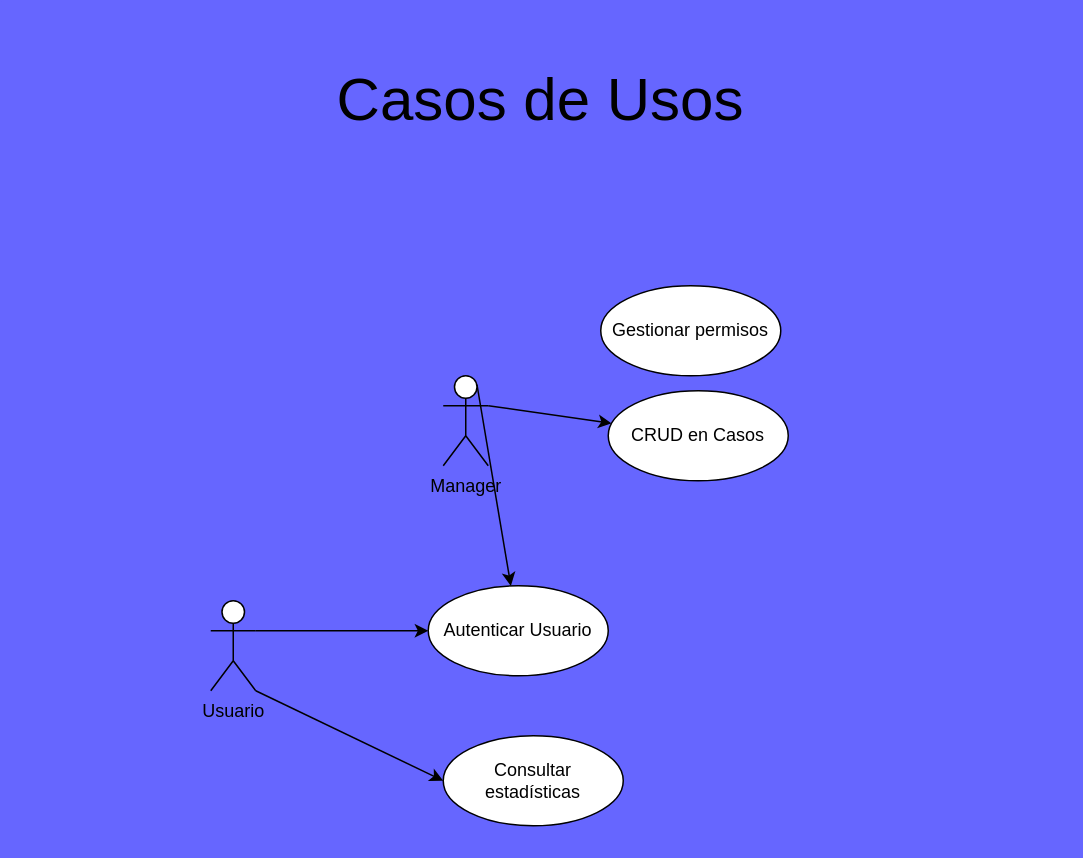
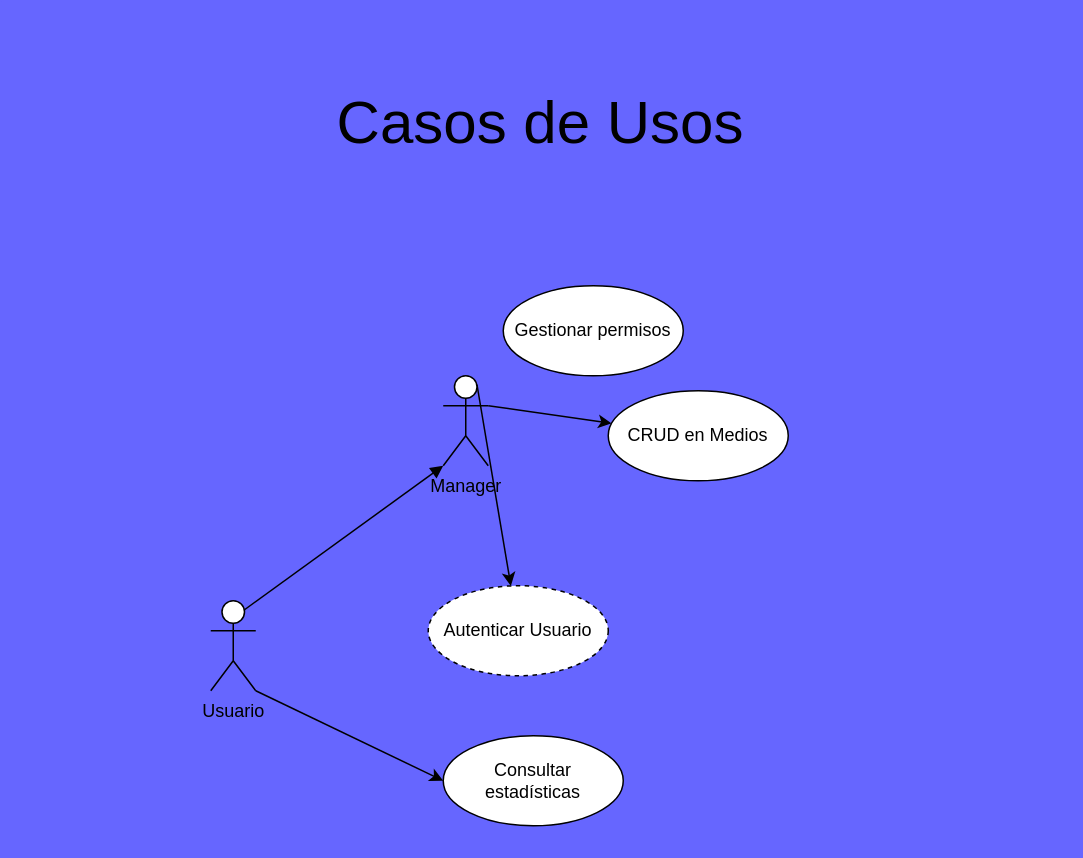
  <mxCell id="0" />
  <mxCell id="1" parent="0" />
- <mxCell id="3" style="edgeStyle=none;html=1;exitX=1;exitY=0.333;exitDx=0;exitDy=0;exitPerimeter=0;entryX=0;entryY=0.5;entryDx=0;entryDy=0;" edge="1" parent="1" source="5" target="9"><mxGeometry relative="1" as="geometry"><mxPoint x="240" y="430" as="targetPoint" /></mxGeometry></mxCell>
+ <mxCell id="2" style="edgeStyle=none;html=1;exitX=0.75;exitY=0.1;exitDx=0;exitDy=0;exitPerimeter=0;entryX=0;entryY=1;entryDx=0;entryDy=0;entryPerimeter=0;endArrow=block;endFill=1;" edge="1" parent="1" source="5" target="8"><mxGeometry relative="1" as="geometry" /></mxCell>
  <mxCell id="4" style="edgeStyle=none;html=1;exitX=1;exitY=1;exitDx=0;exitDy=0;exitPerimeter=0;entryX=0;entryY=0.5;entryDx=0;entryDy=0;" edge="1" parent="1" source="5" target="11"><mxGeometry relative="1" as="geometry" /></mxCell>
  <mxCell id="5" value="Usuario" style="shape=umlActor;verticalLabelPosition=bottom;verticalAlign=top;html=1;" vertex="1" parent="1"><mxGeometry x="140" y="400" width="30" height="60" as="geometry" /></mxCell>
  <mxCell id="6" style="edgeStyle=none;html=1;exitX=1;exitY=0.333;exitDx=0;exitDy=0;exitPerimeter=0;" edge="1" parent="1" source="8" target="10"><mxGeometry relative="1" as="geometry" /></mxCell>
  <mxCell id="7" style="edgeStyle=none;html=1;exitX=0.75;exitY=0.1;exitDx=0;exitDy=0;exitPerimeter=0;" edge="1" parent="1" source="8" target="9"><mxGeometry relative="1" as="geometry" /></mxCell>
  <mxCell id="8" value="Manager" style="shape=umlActor;verticalLabelPosition=bottom;verticalAlign=top;html=1;" vertex="1" parent="1"><mxGeometry x="295" y="250" width="30" height="60" as="geometry" /></mxCell>
- <mxCell id="9" value="Autenticar Usuario" style="ellipse;whiteSpace=wrap;html=1;" vertex="1" parent="1"><mxGeometry x="285" y="390" width="120" height="60" as="geometry" /></mxCell>
- <mxCell id="10" value="CRUD en Casos" style="ellipse;whiteSpace=wrap;html=1;" vertex="1" parent="1"><mxGeometry x="405" y="260" width="120" height="60" as="geometry" /></mxCell>
+ <mxCell id="9" value="Autenticar Usuario" style="ellipse;whiteSpace=wrap;html=1;dashed=1;" vertex="1" parent="1"><mxGeometry x="285" y="390" width="120" height="60" as="geometry" /></mxCell>
+ <mxCell id="10" value="CRUD en Medios" style="ellipse;whiteSpace=wrap;html=1;" vertex="1" parent="1"><mxGeometry x="405" y="260" width="120" height="60" as="geometry" /></mxCell>
  <mxCell id="11" value="Consultar estadísticas" style="ellipse;whiteSpace=wrap;html=1;" vertex="1" parent="1"><mxGeometry x="295" y="490" width="120" height="60" as="geometry" /></mxCell>
- <mxCell id="12" value="Gestionar permisos" style="ellipse;whiteSpace=wrap;html=1;" vertex="1" parent="1"><mxGeometry x="400" y="190" width="120" height="60" as="geometry" /></mxCell>
- <mxCell id="13" value="Casos de Usos" style="text;html=1;strokeColor=none;fillColor=none;align=center;verticalAlign=middle;whiteSpace=wrap;rounded=0;fontSize=40;" vertex="1" parent="1"><mxGeometry x="20" y="20" width="680" height="90" as="geometry" /></mxCell>
+ <mxCell id="12" value="Gestionar permisos" style="ellipse;whiteSpace=wrap;html=1;" vertex="1" parent="1"><mxGeometry x="335" y="190" width="120" height="60" as="geometry" /></mxCell>
+ <mxCell id="13" value="Casos de Usos" style="text;html=1;strokeColor=none;fillColor=none;align=center;verticalAlign=middle;whiteSpace=wrap;rounded=0;fontSize=40;" vertex="1" parent="1"><mxGeometry x="20" y="35" width="680" height="90" as="geometry" /></mxCell>
